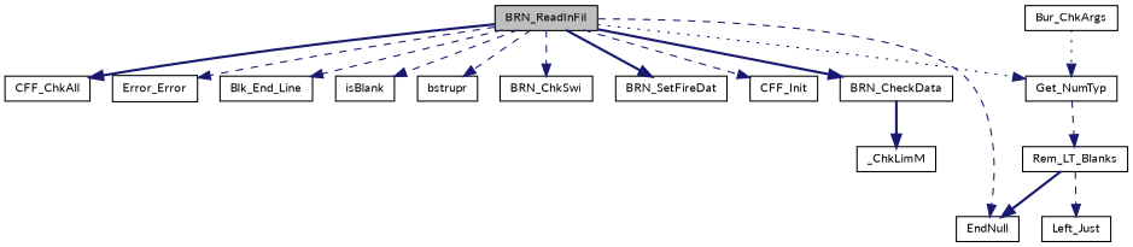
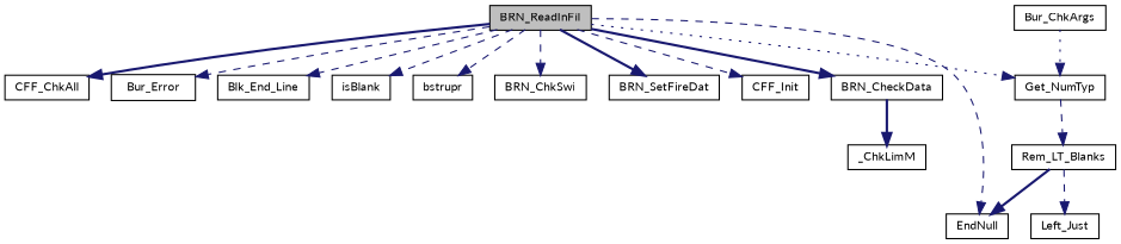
  digraph {
    fontname=Lato
    rankdir=TB
    node [color=black fillcolor=white fontname=Lato fontsize=10 shape=record style=filled]
    edge [color=midnightblue fontname=Lato fontsize=10 labelfontname=Helvetica labelfontsize=10 style=dashed]
    n1 [fillcolor=grey75 fontcolor=black height=0.2 label=BRN_ReadInFil width=0.4]
    n2 [height=0.2 label=CFF_Init width=0.4]
    n3 [height=0.2 label=CFF_ChkAll width=0.4]
-   n4 [height=0.2 label=Error_Error width=0.4]
+   n4 [height=0.2 label=Bur_Error width=0.4]
    n5 [height=0.2 label=Blk_End_Line width=0.4]
    n6 [height=0.2 label=isBlank width=0.4]
    n7 [height=0.2 label=bstrupr width=0.4]
    n8 [height=0.2 label=BRN_ChkSwi width=0.4]
    n9 [height=0.2 label=Get_NumTyp width=0.4]
    n10 [height=0.2 label=BRN_SetFireDat width=0.4]
    n11 [height=0.2 label=BRN_CheckData width=0.4]
    n12 [height=0.2 label=EndNull width=0.4]
    n13 [height=0.2 label=Rem_LT_Blanks width=0.4]
    n14 [height=0.2 label=Bur_ChkArgs width=0.4]
    n15 [height=0.2 label=_ChkLimM width=0.4]
    n16 [height=0.2 label=Left_Just width=0.4]
    n1 -> n2
    n1 -> n3 [style=bold]
    n1 -> n4
    n1 -> n5
    n1 -> n6
    n1 -> n7
    n1 -> n8
    n1 -> n9 [style=dotted]
    n1 -> n10 [style=bold]
    n1 -> n11 [style=bold]
    n1 -> n12
    n9 -> n13
    n11 -> n15 [style=bold]
    n13 -> n12 [style=bold]
    n13 -> n16
    n14 -> n9 [style=dotted]
  }
